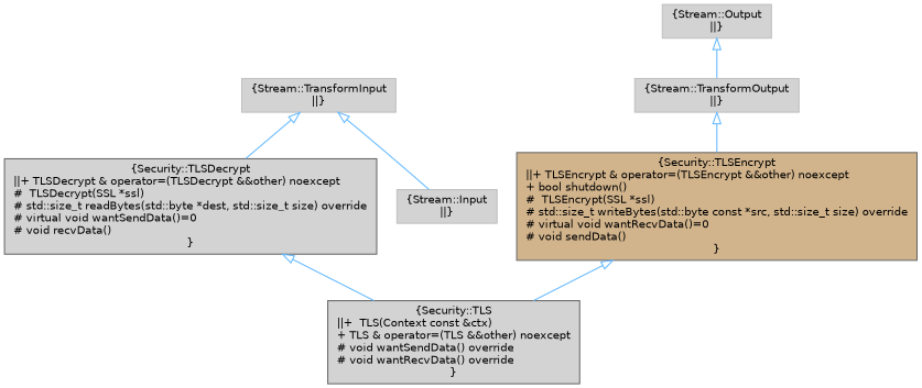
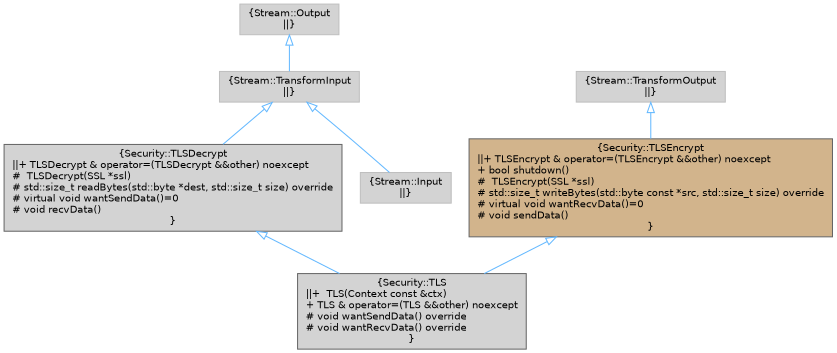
  digraph {
    node [color=grey75 fillcolor=lightgrey fontname=Helvetica fontsize=10 shape=box style=filled]
    edge [arrowtail=onormal color=steelblue1 dir=back fontname=Helvetica fontsize=10 labelfontname=Helvetica labelfontsize=10 style=solid]
    n1 [color=gray40 fontcolor=black height=0.2 label="{Security::TLS\n||+  TLS(Context const &ctx)\l+ TLS & operator=(TLS &&other) noexcept\l# void wantSendData() override\l# void wantRecvData() override\l}" width=0.4]
    n2 [color=gray40 height=0.2 label="{Security::TLSDecrypt\n||+ TLSDecrypt & operator=(TLSDecrypt &&other) noexcept\l#  TLSDecrypt(SSL *ssl)\l# std::size_t readBytes(std::byte *dest, std::size_t size) override\l# virtual void wantSendData()=0\l# void recvData()\l}" width=0.4]
    n3 [height=0.2 label="{Stream::TransformInput\n||}" width=0.4]
    n4 [height=0.2 label="{Stream::Input\n||}" width=0.4]
    n5 [color=gray40 fillcolor=tan height=0.2 label="{Security::TLSEncrypt\n||+ TLSEncrypt & operator=(TLSEncrypt &&other) noexcept\l+ bool shutdown()\l#  TLSEncrypt(SSL *ssl)\l# std::size_t writeBytes(std::byte const *src, std::size_t size) override\l# virtual void wantRecvData()=0\l# void sendData()\l}" width=0.4]
    n6 [height=0.2 label="{Stream::TransformOutput\n||}" width=0.4]
    n7 [height=0.2 label="{Stream::Output\n||}" width=0.4]
    n2 -> n1
    n3 -> n2
    n3 -> n4
    n5 -> n1
    n6 -> n5
-   n7 -> n6
+   n7 -> n3
  }
